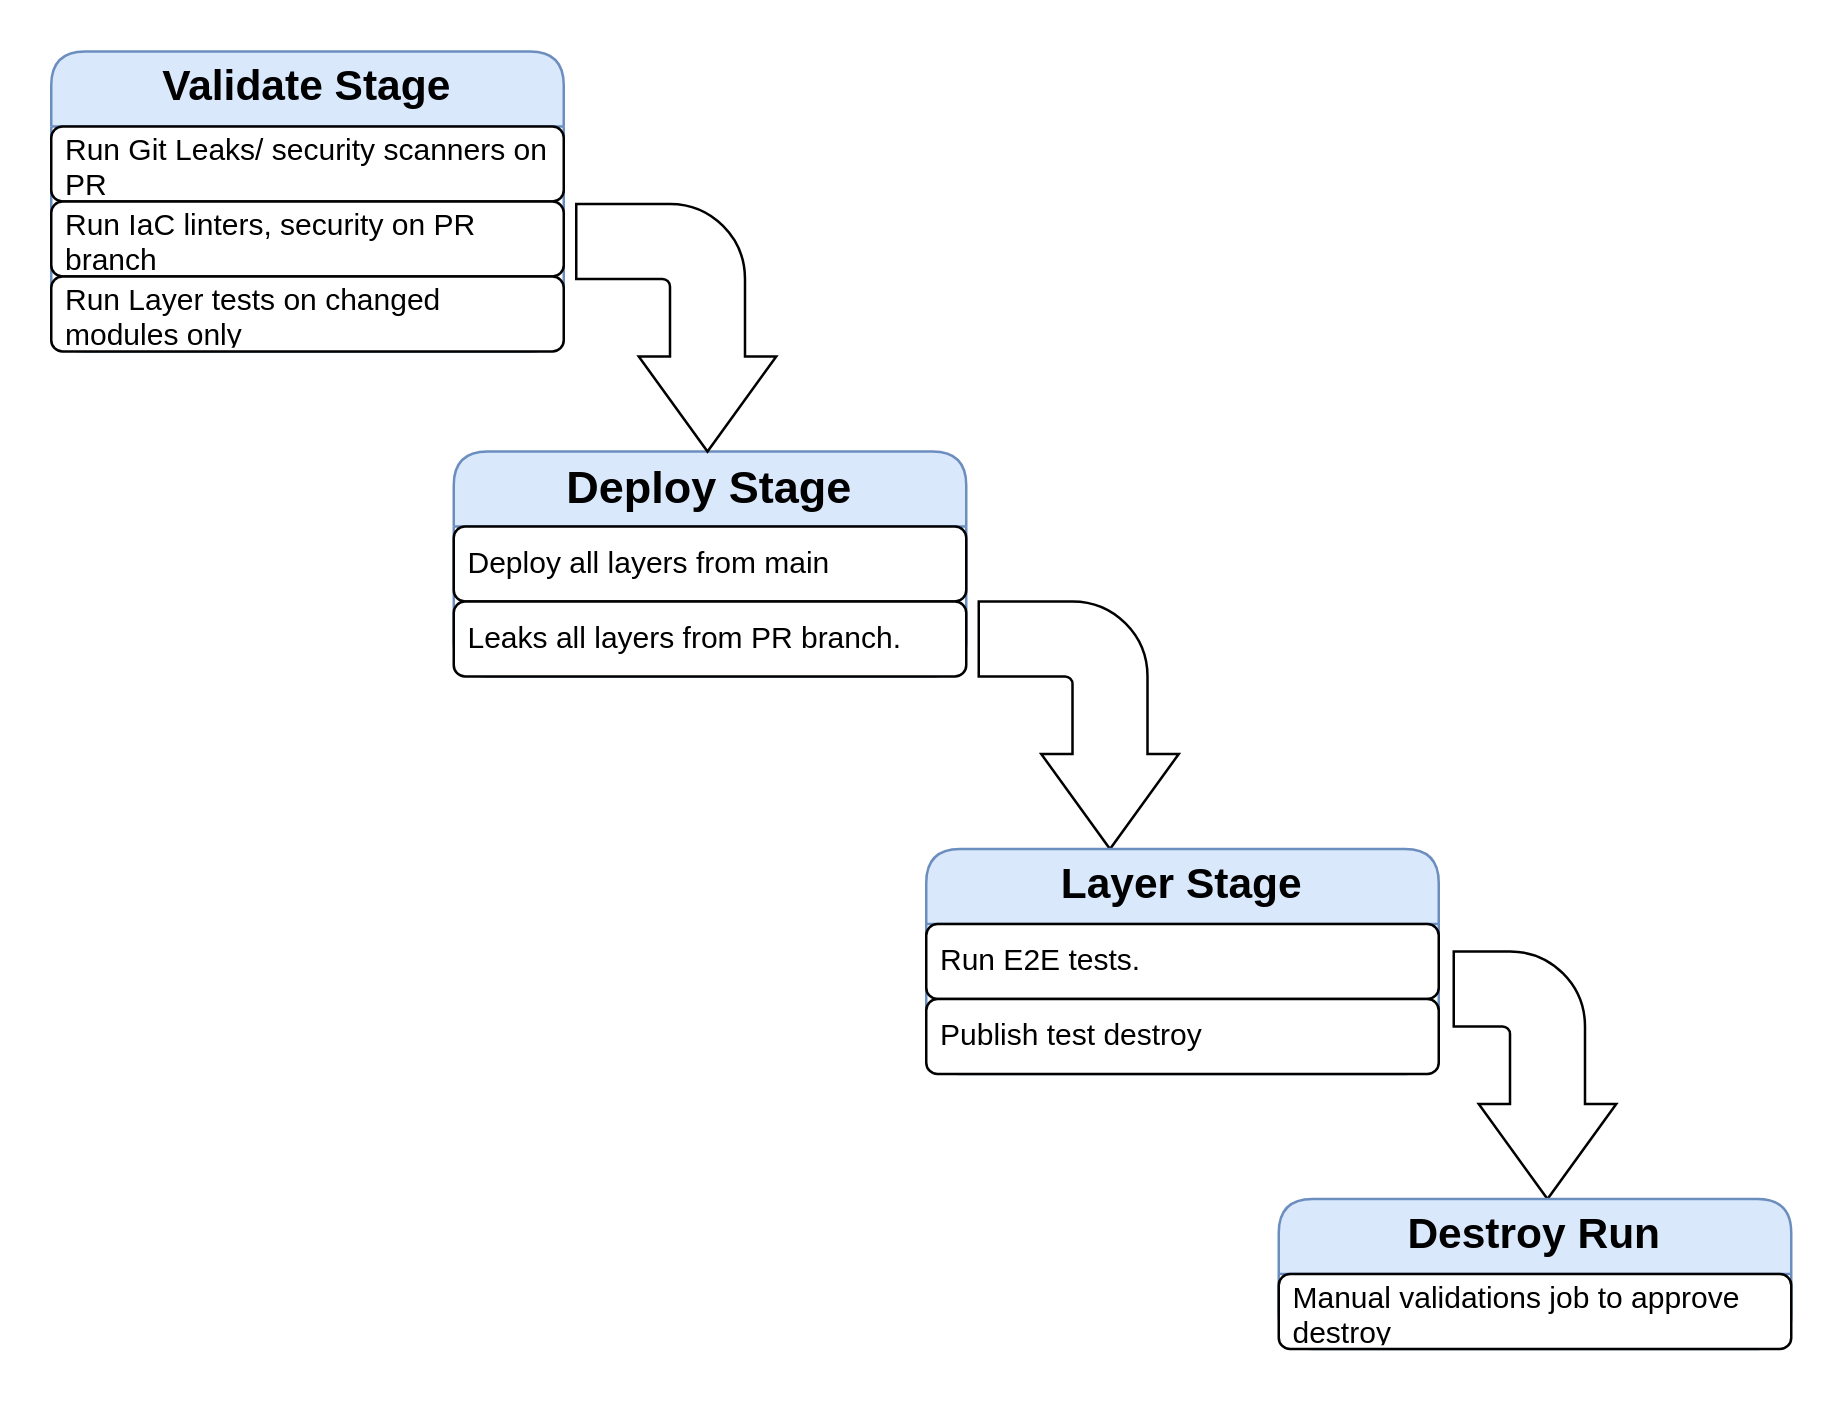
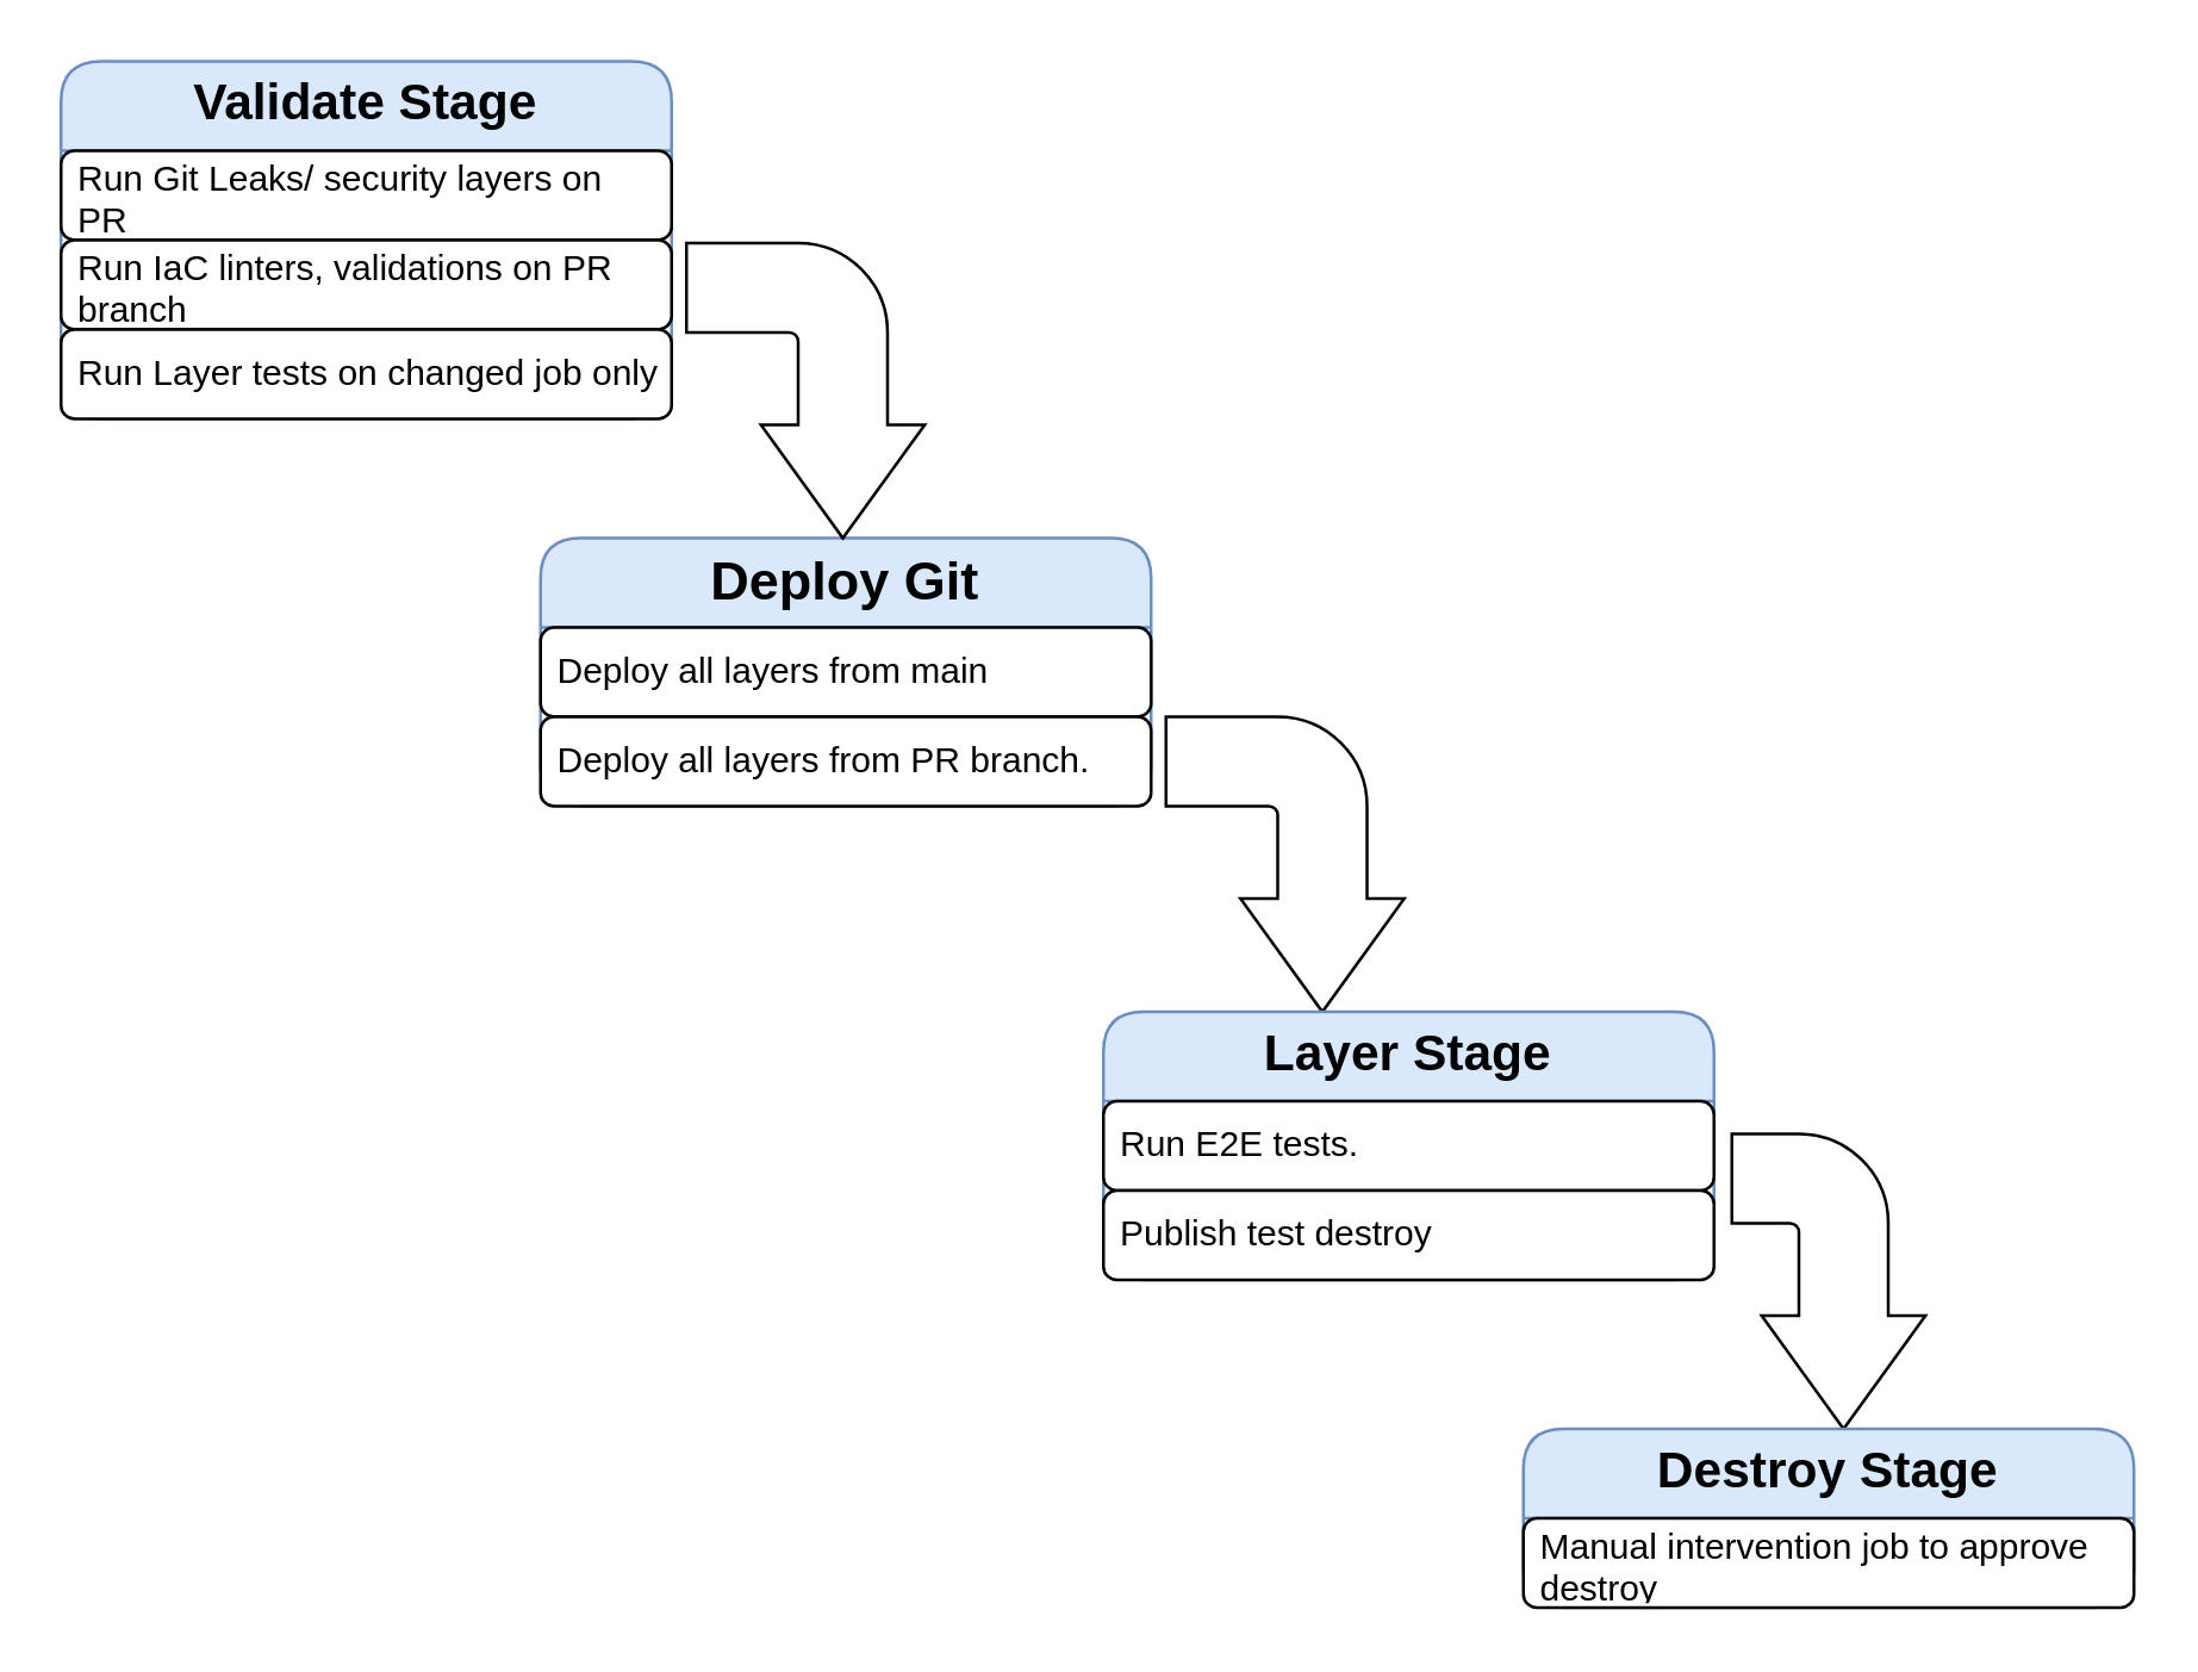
  <mxCell id="0" />
  <mxCell id="1" parent="0" />
- <mxCell id="2" value="&lt;b style=&quot;font-size: 18px;&quot;&gt;Deploy Stage&lt;/b&gt;" style="swimlane;fontStyle=0;childLayout=stackLayout;horizontal=1;startSize=30;horizontalStack=0;resizeParent=1;resizeParentMax=0;resizeLast=0;collapsible=1;marginBottom=0;whiteSpace=wrap;html=1;rounded=1;fillColor=#dae8fc;strokeColor=#6c8ebf;fillStyle=solid;fontSize=18;" parent="1" vertex="1"><mxGeometry x="181" y="180" width="205" height="90" as="geometry" /></mxCell>
+ <mxCell id="2" value="&lt;b style=&quot;font-size: 18px;&quot;&gt;Deploy Git&lt;/b&gt;" style="swimlane;fontStyle=0;childLayout=stackLayout;horizontal=1;startSize=30;horizontalStack=0;resizeParent=1;resizeParentMax=0;resizeLast=0;collapsible=1;marginBottom=0;whiteSpace=wrap;html=1;rounded=1;fillColor=#dae8fc;strokeColor=#6c8ebf;fillStyle=solid;fontSize=18;" parent="1" vertex="1"><mxGeometry x="181" y="180" width="205" height="90" as="geometry" /></mxCell>
  <mxCell id="3" value="Deploy all layers from main" style="text;strokeColor=default;fillColor=default;align=left;verticalAlign=middle;spacingLeft=4;spacingRight=4;overflow=hidden;points=[[0,0.5],[1,0.5]];portConstraint=eastwest;rotatable=0;whiteSpace=wrap;html=1;rounded=1;" parent="2" vertex="1"><mxGeometry y="30" width="205" height="30" as="geometry" /></mxCell>
- <mxCell id="4" value="Leaks all layers from PR branch." style="text;strokeColor=default;fillColor=default;align=left;verticalAlign=middle;spacingLeft=4;spacingRight=4;overflow=hidden;points=[[0,0.5],[1,0.5]];portConstraint=eastwest;rotatable=0;whiteSpace=wrap;html=1;rounded=1;" parent="2" vertex="1"><mxGeometry y="60" width="205" height="30" as="geometry" /></mxCell>
+ <mxCell id="4" value="Deploy all layers from PR branch." style="text;strokeColor=default;fillColor=default;align=left;verticalAlign=middle;spacingLeft=4;spacingRight=4;overflow=hidden;points=[[0,0.5],[1,0.5]];portConstraint=eastwest;rotatable=0;whiteSpace=wrap;html=1;rounded=1;" parent="2" vertex="1"><mxGeometry y="60" width="205" height="30" as="geometry" /></mxCell>
  <mxCell id="5" value="&lt;b style=&quot;font-size: 17px;&quot;&gt;Validate Stage&lt;/b&gt;" style="swimlane;fontStyle=0;childLayout=stackLayout;horizontal=1;startSize=30;horizontalStack=0;resizeParent=1;resizeParentMax=0;resizeLast=0;collapsible=1;marginBottom=0;whiteSpace=wrap;html=1;rounded=1;fillColor=#dae8fc;strokeColor=#6c8ebf;fillStyle=solid;fontSize=17;" parent="1" vertex="1"><mxGeometry x="20" y="20" width="205" height="120" as="geometry" /></mxCell>
- <mxCell id="6" value="Run Git Leaks/ security scanners on PR" style="text;strokeColor=default;fillColor=default;align=left;verticalAlign=middle;spacingLeft=4;spacingRight=4;overflow=hidden;points=[[0,0.5],[1,0.5]];portConstraint=eastwest;rotatable=0;whiteSpace=wrap;html=1;rounded=1;" parent="5" vertex="1"><mxGeometry y="30" width="205" height="30" as="geometry" /></mxCell>
- <mxCell id="7" value="Run IaC linters, security on PR branch" style="text;strokeColor=default;fillColor=default;align=left;verticalAlign=middle;spacingLeft=4;spacingRight=4;overflow=hidden;points=[[0,0.5],[1,0.5]];portConstraint=eastwest;rotatable=0;whiteSpace=wrap;html=1;rounded=1;" parent="5" vertex="1"><mxGeometry y="60" width="205" height="30" as="geometry" /></mxCell>
- <mxCell id="8" value="Run Layer tests on changed modules only" style="text;strokeColor=default;fillColor=default;align=left;verticalAlign=middle;spacingLeft=4;spacingRight=4;overflow=hidden;points=[[0,0.5],[1,0.5]];portConstraint=eastwest;rotatable=0;whiteSpace=wrap;html=1;rounded=1;" parent="5" vertex="1"><mxGeometry y="90" width="205" height="30" as="geometry" /></mxCell>
+ <mxCell id="6" value="Run Git Leaks/ security layers on PR" style="text;strokeColor=default;fillColor=default;align=left;verticalAlign=middle;spacingLeft=4;spacingRight=4;overflow=hidden;points=[[0,0.5],[1,0.5]];portConstraint=eastwest;rotatable=0;whiteSpace=wrap;html=1;rounded=1;" parent="5" vertex="1"><mxGeometry y="30" width="205" height="30" as="geometry" /></mxCell>
+ <mxCell id="7" value="Run IaC linters, validations on PR branch" style="text;strokeColor=default;fillColor=default;align=left;verticalAlign=middle;spacingLeft=4;spacingRight=4;overflow=hidden;points=[[0,0.5],[1,0.5]];portConstraint=eastwest;rotatable=0;whiteSpace=wrap;html=1;rounded=1;" parent="5" vertex="1"><mxGeometry y="60" width="205" height="30" as="geometry" /></mxCell>
+ <mxCell id="8" value="Run Layer tests on changed job only" style="text;strokeColor=default;fillColor=default;align=left;verticalAlign=middle;spacingLeft=4;spacingRight=4;overflow=hidden;points=[[0,0.5],[1,0.5]];portConstraint=eastwest;rotatable=0;whiteSpace=wrap;html=1;rounded=1;" parent="5" vertex="1"><mxGeometry y="90" width="205" height="30" as="geometry" /></mxCell>
  <mxCell id="9" value="" style="html=1;shadow=0;dashed=0;align=center;verticalAlign=middle;shape=mxgraph.arrows2.bendArrow;dy=15;dx=38;notch=0;arrowHead=55;rounded=1;fillStyle=solid;strokeColor=default;fillColor=default;direction=south;" parent="1" vertex="1"><mxGeometry x="230" y="81" width="80" height="99" as="geometry" /></mxCell>
  <mxCell id="10" value="" style="html=1;shadow=0;dashed=0;align=center;verticalAlign=middle;shape=mxgraph.arrows2.bendArrow;dy=15;dx=38;notch=0;arrowHead=55;rounded=1;fillStyle=solid;strokeColor=default;fillColor=default;direction=south;" parent="1" vertex="1"><mxGeometry x="391" y="240" width="80" height="99" as="geometry" /></mxCell>
  <mxCell id="11" value="&lt;b style=&quot;font-size: 17px;&quot;&gt;Layer Stage&lt;/b&gt;" style="swimlane;fontStyle=0;childLayout=stackLayout;horizontal=1;startSize=30;horizontalStack=0;resizeParent=1;resizeParentMax=0;resizeLast=0;collapsible=1;marginBottom=0;whiteSpace=wrap;html=1;rounded=1;fillColor=#dae8fc;strokeColor=#6c8ebf;fillStyle=solid;fontSize=17;" parent="1" vertex="1"><mxGeometry x="370" y="339" width="205" height="90" as="geometry" /></mxCell>
  <mxCell id="12" value="Run E2E tests." style="text;strokeColor=default;fillColor=default;align=left;verticalAlign=middle;spacingLeft=4;spacingRight=4;overflow=hidden;points=[[0,0.5],[1,0.5]];portConstraint=eastwest;rotatable=0;whiteSpace=wrap;html=1;rounded=1;" parent="11" vertex="1"><mxGeometry y="30" width="205" height="30" as="geometry" /></mxCell>
  <mxCell id="13" value="Publish test destroy" style="text;strokeColor=default;fillColor=default;align=left;verticalAlign=middle;spacingLeft=4;spacingRight=4;overflow=hidden;points=[[0,0.5],[1,0.5]];portConstraint=eastwest;rotatable=0;whiteSpace=wrap;html=1;rounded=1;" parent="11" vertex="1"><mxGeometry y="60" width="205" height="30" as="geometry" /></mxCell>
  <mxCell id="14" value="" style="html=1;shadow=0;dashed=0;align=center;verticalAlign=middle;shape=mxgraph.arrows2.bendArrow;dy=15;dx=38;notch=0;arrowHead=55;rounded=1;fillStyle=solid;strokeColor=default;fillColor=default;direction=south;" parent="1" vertex="1"><mxGeometry x="581" y="380" width="65" height="99" as="geometry" /></mxCell>
- <mxCell id="15" value="&lt;b&gt;Destroy Run&lt;/b&gt;" style="swimlane;fontStyle=0;childLayout=stackLayout;horizontal=1;startSize=30;horizontalStack=0;resizeParent=1;resizeParentMax=0;resizeLast=0;collapsible=1;marginBottom=0;whiteSpace=wrap;html=1;rounded=1;fillColor=#dae8fc;strokeColor=#6c8ebf;fillStyle=solid;fontSize=17;" parent="1" vertex="1"><mxGeometry x="511" y="479" width="205" height="60" as="geometry" /></mxCell>
- <mxCell id="16" value="Manual validations job to approve destroy" style="text;strokeColor=default;fillColor=default;align=left;verticalAlign=middle;spacingLeft=4;spacingRight=4;overflow=hidden;points=[[0,0.5],[1,0.5]];portConstraint=eastwest;rotatable=0;whiteSpace=wrap;html=1;rounded=1;" parent="15" vertex="1"><mxGeometry y="30" width="205" height="30" as="geometry" /></mxCell>
+ <mxCell id="15" value="&lt;b&gt;Destroy Stage&lt;/b&gt;" style="swimlane;fontStyle=0;childLayout=stackLayout;horizontal=1;startSize=30;horizontalStack=0;resizeParent=1;resizeParentMax=0;resizeLast=0;collapsible=1;marginBottom=0;whiteSpace=wrap;html=1;rounded=1;fillColor=#dae8fc;strokeColor=#6c8ebf;fillStyle=solid;fontSize=17;" parent="1" vertex="1"><mxGeometry x="511" y="479" width="205" height="60" as="geometry" /></mxCell>
+ <mxCell id="16" value="Manual intervention job to approve destroy" style="text;strokeColor=default;fillColor=default;align=left;verticalAlign=middle;spacingLeft=4;spacingRight=4;overflow=hidden;points=[[0,0.5],[1,0.5]];portConstraint=eastwest;rotatable=0;whiteSpace=wrap;html=1;rounded=1;" parent="15" vertex="1"><mxGeometry y="30" width="205" height="30" as="geometry" /></mxCell>
